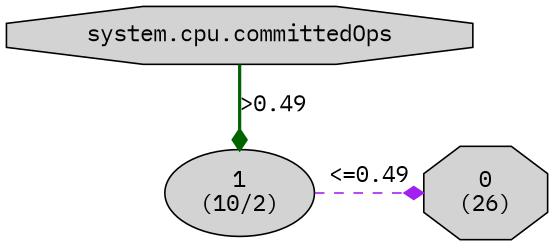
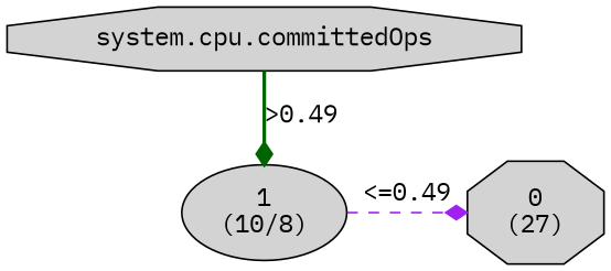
  digraph {
    fontname="IBM Plex Mono"
    node [fontname="IBM Plex Mono" shape=octagon style=filled weight=2]
    edge [arrowhead=diamond fontname="IBM Plex Mono"]
    n1 [label="system.cpu.committedOps\n" weight=1]
-   n2 [label="0\n(26)\n"]
-   n3 [label="1\n(10/2)\n" shape=ellipse]
+   n2 [label="0\n(27)\n"]
+   n3 [label="1\n(10/8)\n" shape=ellipse]
    subgraph sub_1 {
      rank=same
      n1
    }
    subgraph sub_2 {
      rank=same
      n2
      n3
    }
    n1 -> n3 [color=darkgreen label=">0.49" style=bold]
    n3 -> n2 [color=purple label="<=0.49" style=dashed]
  }
